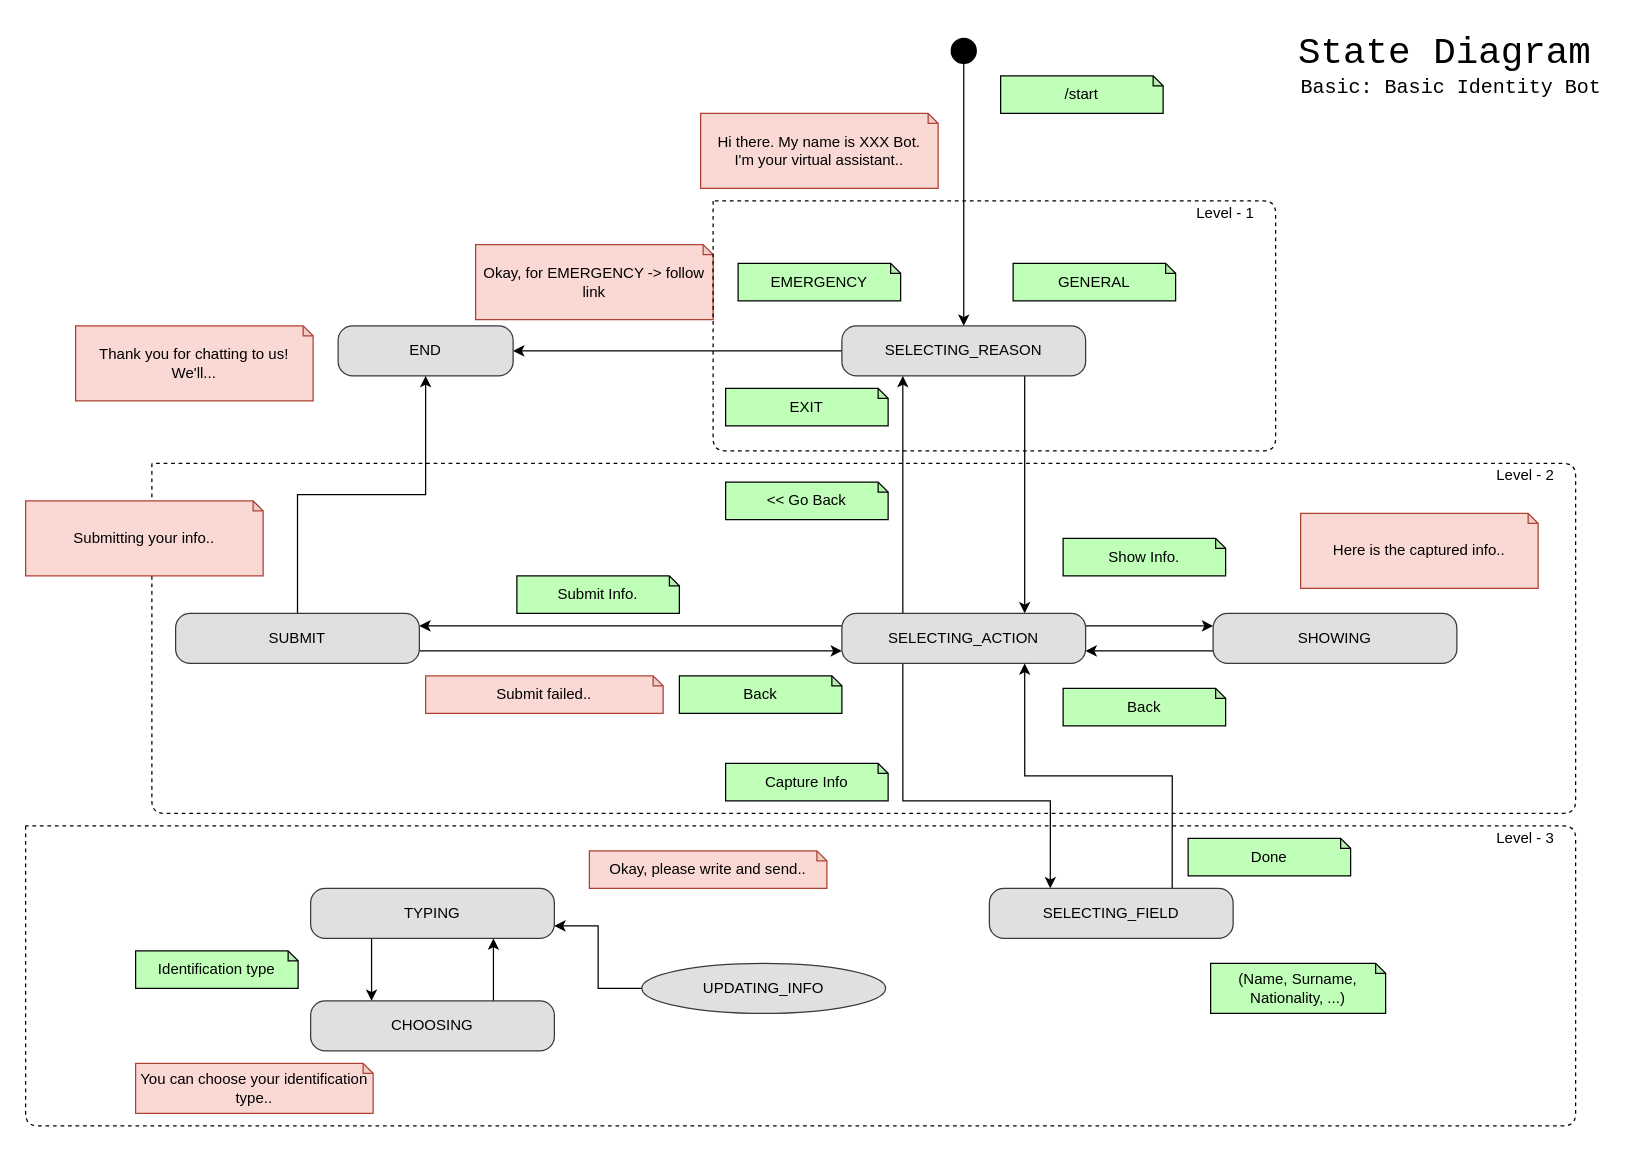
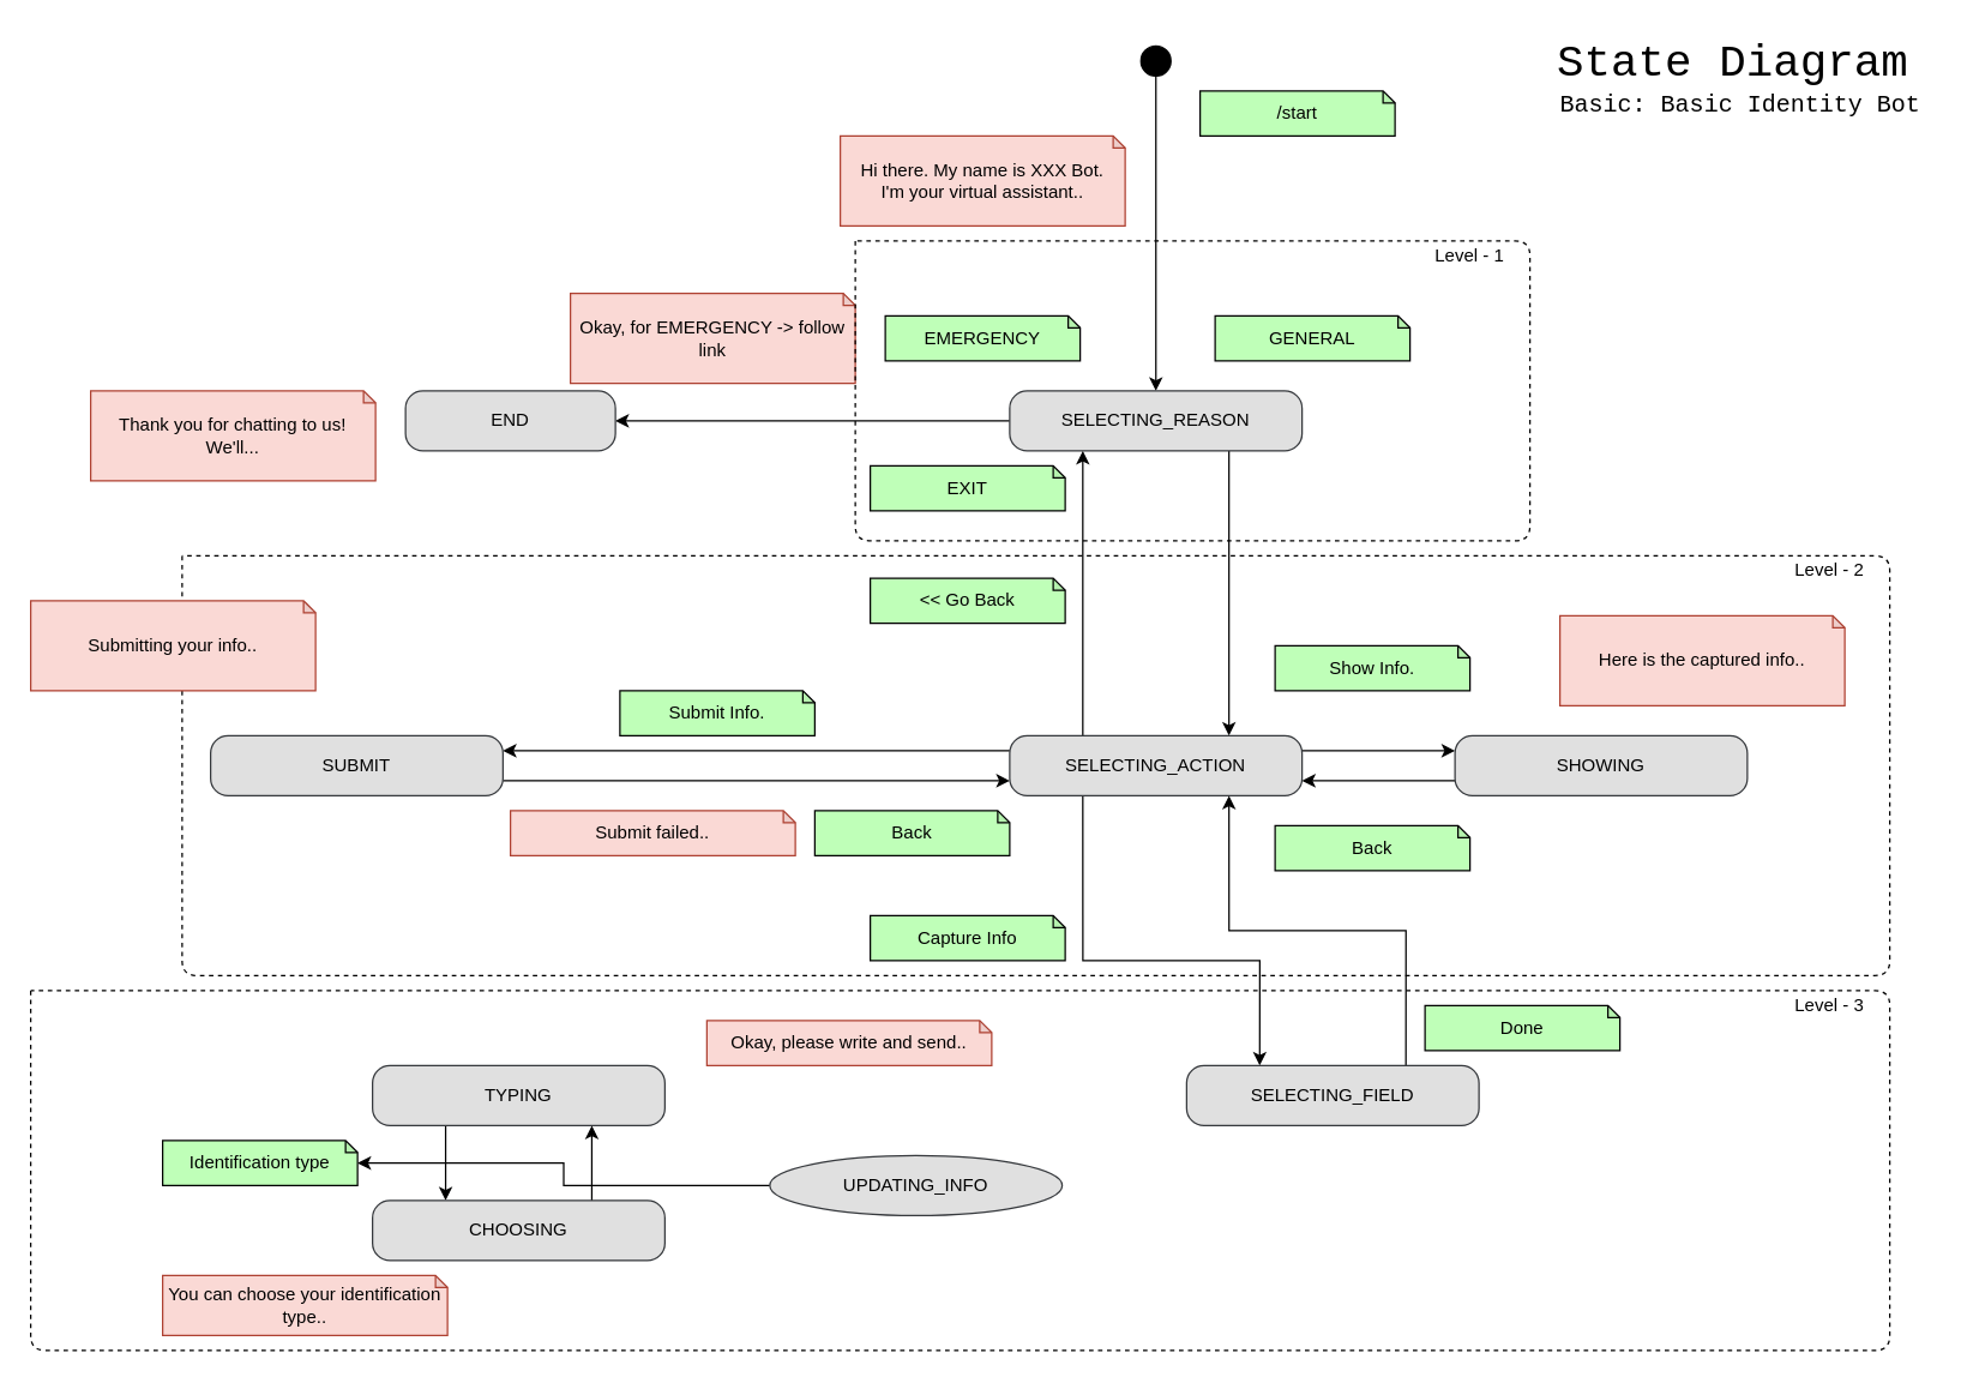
  <mxCell id="0" />
  <mxCell id="1" parent="0" />
  <mxCell id="2" value="" style="endArrow=none;dashed=1;html=1;" edge="1" parent="1"><mxGeometry width="50" height="50" relative="1" as="geometry"><mxPoint x="121" y="370" as="sourcePoint" /><mxPoint x="121" y="370" as="targetPoint" /><Array as="points"><mxPoint x="121" y="650" /><mxPoint x="1260" y="650" /><mxPoint x="1260" y="370" /></Array></mxGeometry></mxCell>
  <mxCell id="3" style="edgeStyle=orthogonalEdgeStyle;rounded=0;orthogonalLoop=1;jettySize=auto;html=1;exitX=0.5;exitY=1;exitDx=0;exitDy=0;entryX=0.5;entryY=0;entryDx=0;entryDy=0;" parent="1" source="4" target="7" edge="1"><mxGeometry relative="1" as="geometry"><mxPoint x="770" y="250" as="targetPoint" /></mxGeometry></mxCell>
  <mxCell id="4" value="" style="ellipse;whiteSpace=wrap;html=1;aspect=fixed;fillColor=#000000;" parent="1" vertex="1"><mxGeometry x="760.5" y="30" width="20" height="20" as="geometry" /></mxCell>
  <mxCell id="5" style="edgeStyle=orthogonalEdgeStyle;rounded=0;orthogonalLoop=1;jettySize=auto;html=1;exitX=0;exitY=0.5;exitDx=0;exitDy=0;entryX=1;entryY=0.5;entryDx=0;entryDy=0;" parent="1" source="7" target="12" edge="1"><mxGeometry relative="1" as="geometry" /></mxCell>
  <mxCell id="6" style="edgeStyle=orthogonalEdgeStyle;rounded=0;orthogonalLoop=1;jettySize=auto;html=1;exitX=0.75;exitY=1;exitDx=0;exitDy=0;entryX=0.75;entryY=0;entryDx=0;entryDy=0;" parent="1" source="7" target="18" edge="1"><mxGeometry relative="1" as="geometry"><Array as="points" /></mxGeometry></mxCell>
  <mxCell id="7" value="SELECTING_REASON" style="rounded=1;whiteSpace=wrap;html=1;fillColor=#E0E0E0;strokeColor=#36393d;arcSize=29;" parent="1" vertex="1"><mxGeometry x="673" y="260" width="195" height="40" as="geometry" /></mxCell>
  <mxCell id="8" value="/start" style="shape=note;whiteSpace=wrap;html=1;backgroundOutline=1;darkOpacity=0.05;fillColor=#BFFFB8;size=8;" parent="1" vertex="1"><mxGeometry x="800" y="60" width="130" height="30" as="geometry" /></mxCell>
  <mxCell id="9" value="Hi there. My name is XXX Bot.&lt;br&gt;I'm your virtual assistant.." style="shape=note;whiteSpace=wrap;html=1;backgroundOutline=1;darkOpacity=0.05;fillColor=#fad9d5;size=8;strokeColor=#ae4132;" parent="1" vertex="1"><mxGeometry x="560" y="90" width="190" height="60" as="geometry" /></mxCell>
  <mxCell id="10" value="GENERAL" style="shape=note;whiteSpace=wrap;html=1;backgroundOutline=1;darkOpacity=0.05;fillColor=#BFFFB8;size=8;" parent="1" vertex="1"><mxGeometry x="810" y="210" width="130" height="30" as="geometry" /></mxCell>
  <mxCell id="11" value="EMERGENCY" style="shape=note;whiteSpace=wrap;html=1;backgroundOutline=1;darkOpacity=0.05;fillColor=#BFFFB8;size=8;" parent="1" vertex="1"><mxGeometry x="590" y="210" width="130" height="30" as="geometry" /></mxCell>
  <mxCell id="12" value="END" style="rounded=1;whiteSpace=wrap;html=1;fillColor=#E0E0E0;strokeColor=#36393d;arcSize=29;" parent="1" vertex="1"><mxGeometry x="270" y="260" width="140" height="40" as="geometry" /></mxCell>
  <mxCell id="13" value="Okay, for EMERGENCY -&amp;gt; follow link" style="shape=note;whiteSpace=wrap;html=1;backgroundOutline=1;darkOpacity=0.05;fillColor=#fad9d5;size=8;strokeColor=#ae4132;" parent="1" vertex="1"><mxGeometry x="380" y="195" width="190" height="60" as="geometry" /></mxCell>
  <mxCell id="14" style="edgeStyle=orthogonalEdgeStyle;rounded=0;orthogonalLoop=1;jettySize=auto;html=1;exitX=1;exitY=0.25;exitDx=0;exitDy=0;entryX=0;entryY=0.25;entryDx=0;entryDy=0;" parent="1" source="18" target="22" edge="1"><mxGeometry relative="1" as="geometry" /></mxCell>
  <mxCell id="15" style="edgeStyle=orthogonalEdgeStyle;rounded=0;orthogonalLoop=1;jettySize=auto;html=1;exitX=0.25;exitY=0;exitDx=0;exitDy=0;entryX=0.25;entryY=1;entryDx=0;entryDy=0;" parent="1" source="18" target="7" edge="1"><mxGeometry relative="1" as="geometry" /></mxCell>
  <mxCell id="16" style="edgeStyle=orthogonalEdgeStyle;rounded=0;orthogonalLoop=1;jettySize=auto;html=1;exitX=0;exitY=0.25;exitDx=0;exitDy=0;entryX=1;entryY=0.25;entryDx=0;entryDy=0;" edge="1" parent="1" source="18" target="42"><mxGeometry relative="1" as="geometry" /></mxCell>
  <mxCell id="17" style="edgeStyle=orthogonalEdgeStyle;rounded=0;orthogonalLoop=1;jettySize=auto;html=1;exitX=0.25;exitY=1;exitDx=0;exitDy=0;entryX=0.25;entryY=0;entryDx=0;entryDy=0;" edge="1" parent="1" source="18" target="28"><mxGeometry relative="1" as="geometry"><Array as="points"><mxPoint x="722" y="640" /><mxPoint x="840" y="640" /></Array></mxGeometry></mxCell>
  <mxCell id="18" value="SELECTING_ACTION" style="rounded=1;whiteSpace=wrap;html=1;fillColor=#E0E0E0;strokeColor=#36393d;arcSize=29;" parent="1" vertex="1"><mxGeometry x="673" y="490" width="195" height="40" as="geometry" /></mxCell>
  <mxCell id="19" value="EXIT" style="shape=note;whiteSpace=wrap;html=1;backgroundOutline=1;darkOpacity=0.05;fillColor=#BFFFB8;size=8;" parent="1" vertex="1"><mxGeometry x="580" y="310" width="130" height="30" as="geometry" /></mxCell>
  <mxCell id="20" value="Thank you for chatting to us! We'll..." style="shape=note;whiteSpace=wrap;html=1;backgroundOutline=1;darkOpacity=0.05;fillColor=#fad9d5;size=8;strokeColor=#ae4132;" parent="1" vertex="1"><mxGeometry x="60" y="260" width="190" height="60" as="geometry" /></mxCell>
  <mxCell id="21" style="edgeStyle=orthogonalEdgeStyle;rounded=0;orthogonalLoop=1;jettySize=auto;html=1;exitX=0;exitY=0.75;exitDx=0;exitDy=0;entryX=1;entryY=0.75;entryDx=0;entryDy=0;" parent="1" source="22" target="18" edge="1"><mxGeometry relative="1" as="geometry" /></mxCell>
  <mxCell id="22" value="SHOWING" style="rounded=1;whiteSpace=wrap;html=1;fillColor=#E0E0E0;strokeColor=#36393d;arcSize=29;" parent="1" vertex="1"><mxGeometry x="970" y="490" width="195" height="40" as="geometry" /></mxCell>
  <mxCell id="23" value="Show Info." style="shape=note;whiteSpace=wrap;html=1;backgroundOutline=1;darkOpacity=0.05;fillColor=#BFFFB8;size=8;" parent="1" vertex="1"><mxGeometry x="850" y="430" width="130" height="30" as="geometry" /></mxCell>
  <mxCell id="24" value="Back" style="shape=note;whiteSpace=wrap;html=1;backgroundOutline=1;darkOpacity=0.05;fillColor=#BFFFB8;size=8;" parent="1" vertex="1"><mxGeometry x="850" y="550" width="130" height="30" as="geometry" /></mxCell>
  <mxCell id="25" value="Here is the captured info.." style="shape=note;whiteSpace=wrap;html=1;backgroundOutline=1;darkOpacity=0.05;fillColor=#fad9d5;size=8;strokeColor=#ae4132;" parent="1" vertex="1"><mxGeometry x="1040" y="410" width="190" height="60" as="geometry" /></mxCell>
  <mxCell id="26" value="&amp;lt;&amp;lt; Go Back" style="shape=note;whiteSpace=wrap;html=1;backgroundOutline=1;darkOpacity=0.05;fillColor=#BFFFB8;size=8;" parent="1" vertex="1"><mxGeometry x="580" y="385" width="130" height="30" as="geometry" /></mxCell>
  <mxCell id="27" style="edgeStyle=orthogonalEdgeStyle;rounded=0;orthogonalLoop=1;jettySize=auto;html=1;exitX=0.75;exitY=0;exitDx=0;exitDy=0;entryX=0.75;entryY=1;entryDx=0;entryDy=0;" edge="1" parent="1" source="28" target="18"><mxGeometry relative="1" as="geometry" /></mxCell>
  <mxCell id="28" value="SELECTING_FIELD" style="rounded=1;whiteSpace=wrap;html=1;fillColor=#E0E0E0;strokeColor=#36393d;arcSize=29;" parent="1" vertex="1"><mxGeometry x="791" y="710" width="195" height="40" as="geometry" /></mxCell>
  <mxCell id="29" value="Capture Info" style="shape=note;whiteSpace=wrap;html=1;backgroundOutline=1;darkOpacity=0.05;fillColor=#BFFFB8;size=8;" parent="1" vertex="1"><mxGeometry x="580" y="610" width="130" height="30" as="geometry" /></mxCell>
- <mxCell id="30" value="(Name, Surname, Nationality, ...)" style="shape=note;whiteSpace=wrap;html=1;backgroundOutline=1;darkOpacity=0.05;fillColor=#BFFFB8;size=8;" parent="1" vertex="1"><mxGeometry x="968" y="770" width="140" height="40" as="geometry" /></mxCell>
  <mxCell id="31" style="edgeStyle=orthogonalEdgeStyle;rounded=0;orthogonalLoop=1;jettySize=auto;html=1;exitX=0.25;exitY=1;exitDx=0;exitDy=0;entryX=0.25;entryY=0;entryDx=0;entryDy=0;" edge="1" parent="1" source="32" target="36"><mxGeometry relative="1" as="geometry" /></mxCell>
  <mxCell id="32" value="TYPING" style="rounded=1;whiteSpace=wrap;html=1;fillColor=#E0E0E0;strokeColor=#36393d;arcSize=29;" parent="1" vertex="1"><mxGeometry x="248" y="710" width="195" height="40" as="geometry" /></mxCell>
  <mxCell id="33" value="&lt;font style=&quot;font-size: 30px;&quot; face=&quot;Courier New&quot;&gt;State Diagram&lt;/font&gt;" style="text;html=1;resizable=0;autosize=1;align=center;verticalAlign=middle;points=[];fillColor=none;strokeColor=none;rounded=0;fontSize=30;fontFamily=Tahoma;" parent="1" vertex="1"><mxGeometry x="1030" y="20" width="250" height="40" as="geometry" /></mxCell>
  <mxCell id="34" value="Basic: Basic Identity Bot" style="text;html=1;resizable=0;autosize=1;align=center;verticalAlign=middle;points=[];fillColor=none;strokeColor=none;rounded=0;fontSize=16;fontFamily=Courier New;" parent="1" vertex="1"><mxGeometry x="1030" y="60" width="260" height="20" as="geometry" /></mxCell>
  <mxCell id="35" style="edgeStyle=orthogonalEdgeStyle;rounded=0;orthogonalLoop=1;jettySize=auto;html=1;exitX=0.75;exitY=0;exitDx=0;exitDy=0;entryX=0.75;entryY=1;entryDx=0;entryDy=0;" edge="1" parent="1" source="36" target="32"><mxGeometry relative="1" as="geometry" /></mxCell>
  <mxCell id="36" value="CHOOSING" style="rounded=1;whiteSpace=wrap;html=1;fillColor=#E0E0E0;strokeColor=#36393d;arcSize=29;" vertex="1" parent="1"><mxGeometry x="248" y="800" width="195" height="40" as="geometry" /></mxCell>
- <mxCell id="37" style="edgeStyle=orthogonalEdgeStyle;rounded=0;orthogonalLoop=1;jettySize=auto;html=1;exitX=0;exitY=0.5;exitDx=0;exitDy=0;entryX=1;entryY=0.75;entryDx=0;entryDy=0;" edge="1" parent="1" source="38" target="32"><mxGeometry relative="1" as="geometry" /></mxCell>
+ <mxCell id="37" style="edgeStyle=orthogonalEdgeStyle;rounded=0;orthogonalLoop=1;jettySize=auto;html=1;exitX=0;exitY=0.5;exitDx=0;exitDy=0;" edge="1" parent="1" source="38" target="39"><mxGeometry relative="1" as="geometry" /></mxCell>
  <mxCell id="38" value="UPDATING_INFO" style="ellipse;whiteSpace=wrap;html=1;fillColor=#E0E0E0;strokeColor=#36393d;arcSize=29;" vertex="1" parent="1"><mxGeometry x="513" y="770" width="195" height="40" as="geometry" /></mxCell>
  <mxCell id="39" value="Identification type" style="shape=note;whiteSpace=wrap;html=1;backgroundOutline=1;darkOpacity=0.05;fillColor=#BFFFB8;size=8;" vertex="1" parent="1"><mxGeometry x="108" y="760" width="130" height="30" as="geometry" /></mxCell>
  <mxCell id="40" style="edgeStyle=orthogonalEdgeStyle;rounded=0;orthogonalLoop=1;jettySize=auto;html=1;exitX=1;exitY=0.75;exitDx=0;exitDy=0;entryX=0;entryY=0.75;entryDx=0;entryDy=0;" edge="1" parent="1" source="42" target="18"><mxGeometry relative="1" as="geometry" /></mxCell>
- <mxCell id="41" style="edgeStyle=orthogonalEdgeStyle;rounded=0;orthogonalLoop=1;jettySize=auto;html=1;exitX=0.5;exitY=0;exitDx=0;exitDy=0;entryX=0.5;entryY=1;entryDx=0;entryDy=0;" edge="1" parent="1" source="42" target="12"><mxGeometry relative="1" as="geometry" /></mxCell>
  <mxCell id="42" value="SUBMIT" style="rounded=1;whiteSpace=wrap;html=1;fillColor=#E0E0E0;strokeColor=#36393d;arcSize=29;" vertex="1" parent="1"><mxGeometry x="140" y="490" width="195" height="40" as="geometry" /></mxCell>
  <mxCell id="43" value="Back" style="shape=note;whiteSpace=wrap;html=1;backgroundOutline=1;darkOpacity=0.05;fillColor=#BFFFB8;size=8;" vertex="1" parent="1"><mxGeometry x="543" y="540" width="130" height="30" as="geometry" /></mxCell>
  <mxCell id="44" value="Submit failed.." style="shape=note;whiteSpace=wrap;html=1;backgroundOutline=1;darkOpacity=0.05;fillColor=#fad9d5;size=8;strokeColor=#ae4132;" vertex="1" parent="1"><mxGeometry x="340" y="540" width="190" height="30" as="geometry" /></mxCell>
  <mxCell id="45" value="Okay, please write and send.." style="shape=note;whiteSpace=wrap;html=1;backgroundOutline=1;darkOpacity=0.05;fillColor=#fad9d5;size=8;strokeColor=#ae4132;" vertex="1" parent="1"><mxGeometry x="471" y="680" width="190" height="30" as="geometry" /></mxCell>
  <mxCell id="46" value="You can choose your identification type.." style="shape=note;whiteSpace=wrap;html=1;backgroundOutline=1;darkOpacity=0.05;fillColor=#fad9d5;size=8;strokeColor=#ae4132;" vertex="1" parent="1"><mxGeometry x="108" y="850" width="190" height="40" as="geometry" /></mxCell>
  <mxCell id="47" value="Submit Info." style="shape=note;whiteSpace=wrap;html=1;backgroundOutline=1;darkOpacity=0.05;fillColor=#BFFFB8;size=8;" vertex="1" parent="1"><mxGeometry x="413" y="460" width="130" height="30" as="geometry" /></mxCell>
  <mxCell id="48" value="" style="endArrow=none;dashed=1;html=1;" edge="1" parent="1"><mxGeometry width="50" height="50" relative="1" as="geometry"><mxPoint x="570" y="160" as="sourcePoint" /><mxPoint x="570" y="160" as="targetPoint" /><Array as="points"><mxPoint x="570" y="360" /><mxPoint x="1020" y="360" /><mxPoint x="1020" y="160" /></Array></mxGeometry></mxCell>
  <mxCell id="49" value="Level - 1" style="text;html=1;strokeColor=none;fillColor=none;align=center;verticalAlign=middle;whiteSpace=wrap;rounded=0;" vertex="1" parent="1"><mxGeometry x="940" y="160" width="80" height="20" as="geometry" /></mxCell>
  <mxCell id="50" value="Level - 2" style="text;html=1;strokeColor=none;fillColor=none;align=center;verticalAlign=middle;whiteSpace=wrap;rounded=0;" vertex="1" parent="1"><mxGeometry x="1180" y="370" width="80" height="20" as="geometry" /></mxCell>
  <mxCell id="51" value="" style="endArrow=none;dashed=1;html=1;" edge="1" parent="1"><mxGeometry width="50" height="50" relative="1" as="geometry"><mxPoint x="20" y="660" as="sourcePoint" /><mxPoint x="20" y="660" as="targetPoint" /><Array as="points"><mxPoint x="20" y="900" /><mxPoint x="1260" y="900" /><mxPoint x="1260" y="660" /></Array></mxGeometry></mxCell>
  <mxCell id="52" value="Level - 3" style="text;html=1;strokeColor=none;fillColor=none;align=center;verticalAlign=middle;whiteSpace=wrap;rounded=0;" vertex="1" parent="1"><mxGeometry x="1180" y="660" width="80" height="20" as="geometry" /></mxCell>
  <mxCell id="53" value="Submitting your info.." style="shape=note;whiteSpace=wrap;html=1;backgroundOutline=1;darkOpacity=0.05;fillColor=#fad9d5;size=8;strokeColor=#ae4132;" vertex="1" parent="1"><mxGeometry x="20" y="400" width="190" height="60" as="geometry" /></mxCell>
  <mxCell id="54" value="Done" style="shape=note;whiteSpace=wrap;html=1;backgroundOutline=1;darkOpacity=0.05;fillColor=#BFFFB8;size=8;" vertex="1" parent="1"><mxGeometry x="950" y="670" width="130" height="30" as="geometry" /></mxCell>
